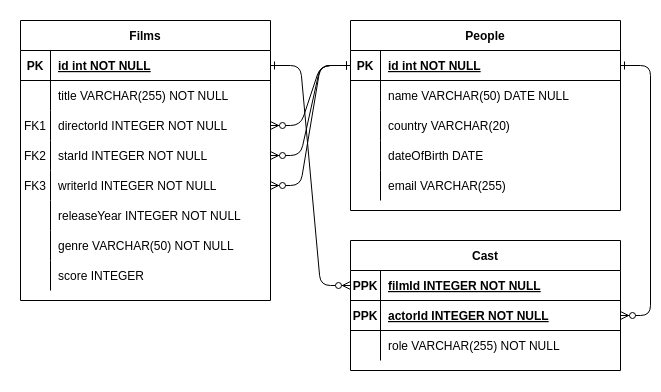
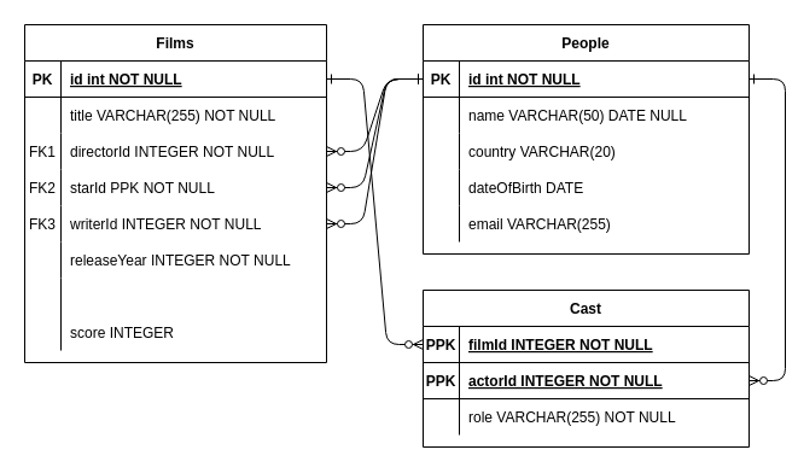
  <mxCell id="0" />
  <mxCell id="1" parent="0" />
  <mxCell id="2" value="" style="edgeStyle=entityRelationEdgeStyle;endArrow=ERzeroToMany;startArrow=ERone;endFill=1;startFill=0;entryX=1;entryY=0.5;entryDx=0;entryDy=0;exitX=0;exitY=0.5;exitDx=0;exitDy=0;" parent="1" source="30" target="11" edge="1"><mxGeometry width="100" height="100" relative="1" as="geometry"><mxPoint x="430" y="99.76" as="sourcePoint" /><mxPoint x="300" y="110" as="targetPoint" /></mxGeometry></mxCell>
  <mxCell id="3" value="" style="edgeStyle=entityRelationEdgeStyle;endArrow=ERzeroToMany;startArrow=ERone;endFill=1;startFill=0;entryX=1;entryY=0.5;entryDx=0;entryDy=0;" parent="1" source="30" target="14" edge="1"><mxGeometry width="100" height="100" relative="1" as="geometry"><mxPoint x="350" y="205" as="sourcePoint" /><mxPoint x="300" y="270" as="targetPoint" /></mxGeometry></mxCell>
  <mxCell id="4" value="Films" style="shape=table;startSize=30;container=1;collapsible=1;childLayout=tableLayout;fixedRows=1;rowLines=0;fontStyle=1;align=center;resizeLast=1;" parent="1" vertex="1"><mxGeometry x="20" y="20" width="250" height="280" as="geometry" /></mxCell>
  <mxCell id="5" value="" style="shape=partialRectangle;collapsible=0;dropTarget=0;pointerEvents=0;fillColor=none;points=[[0,0.5],[1,0.5]];portConstraint=eastwest;top=0;left=0;right=0;bottom=1;" parent="4" vertex="1"><mxGeometry y="30" width="250" height="30" as="geometry" /></mxCell>
  <mxCell id="6" value="PK" style="shape=partialRectangle;overflow=hidden;connectable=0;fillColor=none;top=0;left=0;bottom=0;right=0;fontStyle=1;" parent="5" vertex="1"><mxGeometry width="30" height="30" as="geometry"><mxRectangle width="30" height="30" as="alternateBounds" /></mxGeometry></mxCell>
  <mxCell id="7" value="id int NOT NULL " style="shape=partialRectangle;overflow=hidden;connectable=0;fillColor=none;top=0;left=0;bottom=0;right=0;align=left;spacingLeft=6;fontStyle=5;" parent="5" vertex="1"><mxGeometry x="30" width="220" height="30" as="geometry"><mxRectangle width="220" height="30" as="alternateBounds" /></mxGeometry></mxCell>
  <mxCell id="8" value="" style="shape=partialRectangle;collapsible=0;dropTarget=0;pointerEvents=0;fillColor=none;points=[[0,0.5],[1,0.5]];portConstraint=eastwest;top=0;left=0;right=0;bottom=0;" parent="4" vertex="1"><mxGeometry y="60" width="250" height="30" as="geometry" /></mxCell>
  <mxCell id="9" value="" style="shape=partialRectangle;overflow=hidden;connectable=0;fillColor=none;top=0;left=0;bottom=0;right=0;" parent="8" vertex="1"><mxGeometry width="30" height="30" as="geometry"><mxRectangle width="30" height="30" as="alternateBounds" /></mxGeometry></mxCell>
  <mxCell id="10" value="title VARCHAR(255) NOT NULL" style="shape=partialRectangle;overflow=hidden;connectable=0;fillColor=none;top=0;left=0;bottom=0;right=0;align=left;spacingLeft=6;" parent="8" vertex="1"><mxGeometry x="30" width="220" height="30" as="geometry"><mxRectangle width="220" height="30" as="alternateBounds" /></mxGeometry></mxCell>
  <mxCell id="11" value="" style="shape=partialRectangle;collapsible=0;dropTarget=0;pointerEvents=0;fillColor=none;points=[[0,0.5],[1,0.5]];portConstraint=eastwest;top=0;left=0;right=0;bottom=0;" parent="4" vertex="1"><mxGeometry y="90" width="250" height="30" as="geometry" /></mxCell>
  <mxCell id="12" value="FK1" style="shape=partialRectangle;overflow=hidden;connectable=0;fillColor=none;top=0;left=0;bottom=0;right=0;" parent="11" vertex="1"><mxGeometry width="30" height="30" as="geometry"><mxRectangle width="30" height="30" as="alternateBounds" /></mxGeometry></mxCell>
  <mxCell id="13" value="directorId INTEGER NOT NULL" style="shape=partialRectangle;overflow=hidden;connectable=0;fillColor=none;top=0;left=0;bottom=0;right=0;align=left;spacingLeft=6;" parent="11" vertex="1"><mxGeometry x="30" width="220" height="30" as="geometry"><mxRectangle width="220" height="30" as="alternateBounds" /></mxGeometry></mxCell>
  <mxCell id="14" style="shape=partialRectangle;collapsible=0;dropTarget=0;pointerEvents=0;fillColor=none;points=[[0,0.5],[1,0.5]];portConstraint=eastwest;top=0;left=0;right=0;bottom=0;" vertex="1" parent="4"><mxGeometry y="120" width="250" height="30" as="geometry" /></mxCell>
  <mxCell id="15" value="FK2" style="shape=partialRectangle;overflow=hidden;connectable=0;fillColor=none;top=0;left=0;bottom=0;right=0;" vertex="1" parent="14"><mxGeometry width="30" height="30" as="geometry"><mxRectangle width="30" height="30" as="alternateBounds" /></mxGeometry></mxCell>
- <mxCell id="16" value="starId INTEGER NOT NULL" style="shape=partialRectangle;overflow=hidden;connectable=0;fillColor=none;top=0;left=0;bottom=0;right=0;align=left;spacingLeft=6;" vertex="1" parent="14"><mxGeometry x="30" width="220" height="30" as="geometry"><mxRectangle width="220" height="30" as="alternateBounds" /></mxGeometry></mxCell>
+ <mxCell id="16" value="starId PPK NOT NULL" style="shape=partialRectangle;overflow=hidden;connectable=0;fillColor=none;top=0;left=0;bottom=0;right=0;align=left;spacingLeft=6;" vertex="1" parent="14"><mxGeometry x="30" width="220" height="30" as="geometry"><mxRectangle width="220" height="30" as="alternateBounds" /></mxGeometry></mxCell>
  <mxCell id="17" style="shape=partialRectangle;collapsible=0;dropTarget=0;pointerEvents=0;fillColor=none;points=[[0,0.5],[1,0.5]];portConstraint=eastwest;top=0;left=0;right=0;bottom=0;" vertex="1" parent="4"><mxGeometry y="150" width="250" height="30" as="geometry" /></mxCell>
  <mxCell id="18" value="FK3" style="shape=partialRectangle;overflow=hidden;connectable=0;fillColor=none;top=0;left=0;bottom=0;right=0;" vertex="1" parent="17"><mxGeometry width="30" height="30" as="geometry"><mxRectangle width="30" height="30" as="alternateBounds" /></mxGeometry></mxCell>
  <mxCell id="19" value="writerId INTEGER NOT NULL" style="shape=partialRectangle;overflow=hidden;connectable=0;fillColor=none;top=0;left=0;bottom=0;right=0;align=left;spacingLeft=6;" vertex="1" parent="17"><mxGeometry x="30" width="220" height="30" as="geometry"><mxRectangle width="220" height="30" as="alternateBounds" /></mxGeometry></mxCell>
  <mxCell id="20" style="shape=partialRectangle;collapsible=0;dropTarget=0;pointerEvents=0;fillColor=none;points=[[0,0.5],[1,0.5]];portConstraint=eastwest;top=0;left=0;right=0;bottom=0;" vertex="1" parent="4"><mxGeometry y="180" width="250" height="30" as="geometry" /></mxCell>
  <mxCell id="21" style="shape=partialRectangle;overflow=hidden;connectable=0;fillColor=none;top=0;left=0;bottom=0;right=0;" vertex="1" parent="20"><mxGeometry width="30" height="30" as="geometry"><mxRectangle width="30" height="30" as="alternateBounds" /></mxGeometry></mxCell>
  <mxCell id="22" value="releaseYear INTEGER NOT NULL" style="shape=partialRectangle;overflow=hidden;connectable=0;fillColor=none;top=0;left=0;bottom=0;right=0;align=left;spacingLeft=6;" vertex="1" parent="20"><mxGeometry x="30" width="220" height="30" as="geometry"><mxRectangle width="220" height="30" as="alternateBounds" /></mxGeometry></mxCell>
  <mxCell id="23" style="shape=partialRectangle;collapsible=0;dropTarget=0;pointerEvents=0;fillColor=none;points=[[0,0.5],[1,0.5]];portConstraint=eastwest;top=0;left=0;right=0;bottom=0;" vertex="1" parent="4"><mxGeometry y="210" width="250" height="30" as="geometry" /></mxCell>
  <mxCell id="24" style="shape=partialRectangle;overflow=hidden;connectable=0;fillColor=none;top=0;left=0;bottom=0;right=0;" vertex="1" parent="23"><mxGeometry width="30" height="30" as="geometry"><mxRectangle width="30" height="30" as="alternateBounds" /></mxGeometry></mxCell>
- <mxCell id="25" value="genre VARCHAR(50) NOT NULL" style="shape=partialRectangle;overflow=hidden;connectable=0;fillColor=none;top=0;left=0;bottom=0;right=0;align=left;spacingLeft=6;" vertex="1" parent="23"><mxGeometry x="30" width="220" height="30" as="geometry"><mxRectangle width="220" height="30" as="alternateBounds" /></mxGeometry></mxCell>
  <mxCell id="26" style="shape=partialRectangle;collapsible=0;dropTarget=0;pointerEvents=0;fillColor=none;points=[[0,0.5],[1,0.5]];portConstraint=eastwest;top=0;left=0;right=0;bottom=0;" vertex="1" parent="4"><mxGeometry y="240" width="250" height="30" as="geometry" /></mxCell>
  <mxCell id="27" style="shape=partialRectangle;overflow=hidden;connectable=0;fillColor=none;top=0;left=0;bottom=0;right=0;" vertex="1" parent="26"><mxGeometry width="30" height="30" as="geometry"><mxRectangle width="30" height="30" as="alternateBounds" /></mxGeometry></mxCell>
  <mxCell id="28" value="score INTEGER" style="shape=partialRectangle;overflow=hidden;connectable=0;fillColor=none;top=0;left=0;bottom=0;right=0;align=left;spacingLeft=6;" vertex="1" parent="26"><mxGeometry x="30" width="220" height="30" as="geometry"><mxRectangle width="220" height="30" as="alternateBounds" /></mxGeometry></mxCell>
  <mxCell id="29" value="People" style="shape=table;startSize=30;container=1;collapsible=1;childLayout=tableLayout;fixedRows=1;rowLines=0;fontStyle=1;align=center;resizeLast=1;" parent="1" vertex="1"><mxGeometry x="350" y="20" width="270" height="190" as="geometry" /></mxCell>
  <mxCell id="30" value="" style="shape=partialRectangle;collapsible=0;dropTarget=0;pointerEvents=0;fillColor=none;points=[[0,0.5],[1,0.5]];portConstraint=eastwest;top=0;left=0;right=0;bottom=1;" parent="29" vertex="1"><mxGeometry y="30" width="270" height="30" as="geometry" /></mxCell>
  <mxCell id="31" value="PK" style="shape=partialRectangle;overflow=hidden;connectable=0;fillColor=none;top=0;left=0;bottom=0;right=0;fontStyle=1;" parent="30" vertex="1"><mxGeometry width="30" height="30" as="geometry"><mxRectangle width="30" height="30" as="alternateBounds" /></mxGeometry></mxCell>
  <mxCell id="32" value="id int NOT NULL " style="shape=partialRectangle;overflow=hidden;connectable=0;fillColor=none;top=0;left=0;bottom=0;right=0;align=left;spacingLeft=6;fontStyle=5;" parent="30" vertex="1"><mxGeometry x="30" width="240" height="30" as="geometry"><mxRectangle width="240" height="30" as="alternateBounds" /></mxGeometry></mxCell>
  <mxCell id="33" value="" style="shape=partialRectangle;collapsible=0;dropTarget=0;pointerEvents=0;fillColor=none;points=[[0,0.5],[1,0.5]];portConstraint=eastwest;top=0;left=0;right=0;bottom=0;" parent="29" vertex="1"><mxGeometry y="60" width="270" height="30" as="geometry" /></mxCell>
  <mxCell id="34" value="" style="shape=partialRectangle;overflow=hidden;connectable=0;fillColor=none;top=0;left=0;bottom=0;right=0;" parent="33" vertex="1"><mxGeometry width="30" height="30" as="geometry"><mxRectangle width="30" height="30" as="alternateBounds" /></mxGeometry></mxCell>
  <mxCell id="35" value="name VARCHAR(50) DATE NULL" style="shape=partialRectangle;overflow=hidden;connectable=0;fillColor=none;top=0;left=0;bottom=0;right=0;align=left;spacingLeft=6;" parent="33" vertex="1"><mxGeometry x="30" width="240" height="30" as="geometry"><mxRectangle width="240" height="30" as="alternateBounds" /></mxGeometry></mxCell>
  <mxCell id="36" style="shape=partialRectangle;collapsible=0;dropTarget=0;pointerEvents=0;fillColor=none;points=[[0,0.5],[1,0.5]];portConstraint=eastwest;top=0;left=0;right=0;bottom=0;" vertex="1" parent="29"><mxGeometry y="90" width="270" height="30" as="geometry" /></mxCell>
  <mxCell id="37" style="shape=partialRectangle;overflow=hidden;connectable=0;fillColor=none;top=0;left=0;bottom=0;right=0;" vertex="1" parent="36"><mxGeometry width="30" height="30" as="geometry"><mxRectangle width="30" height="30" as="alternateBounds" /></mxGeometry></mxCell>
  <mxCell id="38" value="country VARCHAR(20)" style="shape=partialRectangle;overflow=hidden;connectable=0;fillColor=none;top=0;left=0;bottom=0;right=0;align=left;spacingLeft=6;" vertex="1" parent="36"><mxGeometry x="30" width="240" height="30" as="geometry"><mxRectangle width="240" height="30" as="alternateBounds" /></mxGeometry></mxCell>
  <mxCell id="39" style="shape=partialRectangle;collapsible=0;dropTarget=0;pointerEvents=0;fillColor=none;points=[[0,0.5],[1,0.5]];portConstraint=eastwest;top=0;left=0;right=0;bottom=0;" vertex="1" parent="29"><mxGeometry y="120" width="270" height="30" as="geometry" /></mxCell>
  <mxCell id="40" style="shape=partialRectangle;overflow=hidden;connectable=0;fillColor=none;top=0;left=0;bottom=0;right=0;" vertex="1" parent="39"><mxGeometry width="30" height="30" as="geometry"><mxRectangle width="30" height="30" as="alternateBounds" /></mxGeometry></mxCell>
  <mxCell id="41" value="dateOfBirth DATE" style="shape=partialRectangle;overflow=hidden;connectable=0;fillColor=none;top=0;left=0;bottom=0;right=0;align=left;spacingLeft=6;" vertex="1" parent="39"><mxGeometry x="30" width="240" height="30" as="geometry"><mxRectangle width="240" height="30" as="alternateBounds" /></mxGeometry></mxCell>
  <mxCell id="42" style="shape=partialRectangle;collapsible=0;dropTarget=0;pointerEvents=0;fillColor=none;points=[[0,0.5],[1,0.5]];portConstraint=eastwest;top=0;left=0;right=0;bottom=0;" vertex="1" parent="29"><mxGeometry y="150" width="270" height="30" as="geometry" /></mxCell>
  <mxCell id="43" style="shape=partialRectangle;overflow=hidden;connectable=0;fillColor=none;top=0;left=0;bottom=0;right=0;" vertex="1" parent="42"><mxGeometry width="30" height="30" as="geometry"><mxRectangle width="30" height="30" as="alternateBounds" /></mxGeometry></mxCell>
  <mxCell id="44" value="email VARCHAR(255)" style="shape=partialRectangle;overflow=hidden;connectable=0;fillColor=none;top=0;left=0;bottom=0;right=0;align=left;spacingLeft=6;" vertex="1" parent="42"><mxGeometry x="30" width="240" height="30" as="geometry"><mxRectangle width="240" height="30" as="alternateBounds" /></mxGeometry></mxCell>
  <mxCell id="45" value="" style="edgeStyle=entityRelationEdgeStyle;endArrow=ERzeroToMany;startArrow=ERone;endFill=1;startFill=0;entryX=1;entryY=0.5;entryDx=0;entryDy=0;" edge="1" parent="1" source="30" target="17"><mxGeometry width="100" height="100" relative="1" as="geometry"><mxPoint x="350" y="345" as="sourcePoint" /><mxPoint x="280" y="165" as="targetPoint" /></mxGeometry></mxCell>
  <mxCell id="46" value="Cast" style="shape=table;startSize=30;container=1;collapsible=1;childLayout=tableLayout;fixedRows=1;rowLines=0;fontStyle=1;align=center;resizeLast=1;" vertex="1" parent="1"><mxGeometry x="350" y="240" width="270" height="130" as="geometry" /></mxCell>
  <mxCell id="47" value="" style="shape=partialRectangle;collapsible=0;dropTarget=0;pointerEvents=0;fillColor=none;points=[[0,0.5],[1,0.5]];portConstraint=eastwest;top=0;left=0;right=0;bottom=1;" vertex="1" parent="46"><mxGeometry y="30" width="270" height="30" as="geometry" /></mxCell>
  <mxCell id="48" value="PPK" style="shape=partialRectangle;overflow=hidden;connectable=0;fillColor=none;top=0;left=0;bottom=0;right=0;fontStyle=1;" vertex="1" parent="47"><mxGeometry width="30" height="30" as="geometry"><mxRectangle width="30" height="30" as="alternateBounds" /></mxGeometry></mxCell>
  <mxCell id="49" value="filmId INTEGER NOT NULL " style="shape=partialRectangle;overflow=hidden;connectable=0;fillColor=none;top=0;left=0;bottom=0;right=0;align=left;spacingLeft=6;fontStyle=5;" vertex="1" parent="47"><mxGeometry x="30" width="240" height="30" as="geometry"><mxRectangle width="240" height="30" as="alternateBounds" /></mxGeometry></mxCell>
  <mxCell id="50" style="shape=partialRectangle;collapsible=0;dropTarget=0;pointerEvents=0;fillColor=none;points=[[0,0.5],[1,0.5]];portConstraint=eastwest;top=0;left=0;right=0;bottom=1;" vertex="1" parent="46"><mxGeometry y="60" width="270" height="30" as="geometry" /></mxCell>
  <mxCell id="51" value="PPK" style="shape=partialRectangle;overflow=hidden;connectable=0;fillColor=none;top=0;left=0;bottom=0;right=0;fontStyle=1;" vertex="1" parent="50"><mxGeometry width="30" height="30" as="geometry"><mxRectangle width="30" height="30" as="alternateBounds" /></mxGeometry></mxCell>
  <mxCell id="52" value="actorId INTEGER NOT NULL" style="shape=partialRectangle;overflow=hidden;connectable=0;fillColor=none;top=0;left=0;bottom=0;right=0;align=left;spacingLeft=6;fontStyle=5;" vertex="1" parent="50"><mxGeometry x="30" width="240" height="30" as="geometry"><mxRectangle width="240" height="30" as="alternateBounds" /></mxGeometry></mxCell>
  <mxCell id="53" value="" style="shape=partialRectangle;collapsible=0;dropTarget=0;pointerEvents=0;fillColor=none;points=[[0,0.5],[1,0.5]];portConstraint=eastwest;top=0;left=0;right=0;bottom=0;" vertex="1" parent="46"><mxGeometry y="90" width="270" height="30" as="geometry" /></mxCell>
  <mxCell id="54" value="" style="shape=partialRectangle;overflow=hidden;connectable=0;fillColor=none;top=0;left=0;bottom=0;right=0;" vertex="1" parent="53"><mxGeometry width="30" height="30" as="geometry"><mxRectangle width="30" height="30" as="alternateBounds" /></mxGeometry></mxCell>
  <mxCell id="55" value="role VARCHAR(255) NOT NULL" style="shape=partialRectangle;overflow=hidden;connectable=0;fillColor=none;top=0;left=0;bottom=0;right=0;align=left;spacingLeft=6;" vertex="1" parent="53"><mxGeometry x="30" width="240" height="30" as="geometry"><mxRectangle width="240" height="30" as="alternateBounds" /></mxGeometry></mxCell>
  <mxCell id="56" value="" style="edgeStyle=entityRelationEdgeStyle;endArrow=ERzeroToMany;startArrow=ERone;endFill=1;startFill=0;entryX=0;entryY=0.5;entryDx=0;entryDy=0;exitX=1;exitY=0.5;exitDx=0;exitDy=0;" edge="1" parent="1" source="5" target="47"><mxGeometry width="100" height="100" relative="1" as="geometry"><mxPoint x="310" y="320" as="sourcePoint" /><mxPoint x="230" y="380" as="targetPoint" /></mxGeometry></mxCell>
  <mxCell id="57" value="" style="edgeStyle=entityRelationEdgeStyle;endArrow=ERzeroToMany;startArrow=ERone;endFill=1;startFill=0;entryX=1;entryY=0.5;entryDx=0;entryDy=0;exitX=1;exitY=0.5;exitDx=0;exitDy=0;" edge="1" parent="1" source="30" target="50"><mxGeometry width="100" height="100" relative="1" as="geometry"><mxPoint x="640" y="160" as="sourcePoint" /><mxPoint x="720" y="380" as="targetPoint" /></mxGeometry></mxCell>
